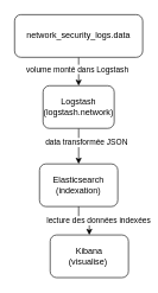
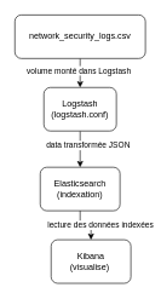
  <mxCell id="0" />
  <mxCell id="1" parent="0" />
  <mxCell id="2" style="edgeStyle=orthogonalEdgeStyle;rounded=0;orthogonalLoop=1;jettySize=auto;html=1;entryX=0.5;entryY=0;entryDx=0;entryDy=0;" edge="1" parent="1" source="4" target="7"><mxGeometry relative="1" as="geometry" /></mxCell>
  <mxCell id="3" value="volume monté dans Logstash" style="edgeLabel;html=1;align=center;verticalAlign=middle;resizable=0;points=[];" vertex="1" connectable="0" parent="2"><mxGeometry x="-0.18" y="-3" relative="1" as="geometry"><mxPoint as="offset" /></mxGeometry></mxCell>
- <mxCell id="4" value="network_security_logs.data" style="rounded=1;whiteSpace=wrap;html=1;" vertex="1" parent="1"><mxGeometry x="20" y="20" width="180" height="60" as="geometry" /></mxCell>
+ <mxCell id="4" value="network_security_logs.csv" style="rounded=1;whiteSpace=wrap;html=1;" vertex="1" parent="1"><mxGeometry x="20" y="20" width="180" height="60" as="geometry" /></mxCell>
  <mxCell id="5" value="" style="edgeStyle=orthogonalEdgeStyle;rounded=0;orthogonalLoop=1;jettySize=auto;html=1;" edge="1" parent="1" source="7" target="10"><mxGeometry relative="1" as="geometry" /></mxCell>
  <mxCell id="6" value="data transformée JSON" style="edgeLabel;html=1;align=center;verticalAlign=middle;resizable=0;points=[];" vertex="1" connectable="0" parent="5"><mxGeometry x="-0.224" y="-4" relative="1" as="geometry"><mxPoint x="14" as="offset" /></mxGeometry></mxCell>
- <mxCell id="7" value="&lt;div&gt;Logstash&lt;/div&gt;&lt;div&gt;&lt;span style=&quot;background-color: transparent; color: light-dark(rgb(0, 0, 0), rgb(255, 255, 255));&quot;&gt;(logstash.network)&lt;/span&gt;&lt;/div&gt;" style="rounded=1;whiteSpace=wrap;html=1;" vertex="1" parent="1"><mxGeometry x="60" y="120" width="100" height="60" as="geometry" /></mxCell>
+ <mxCell id="7" value="&lt;div&gt;Logstash&lt;/div&gt;&lt;div&gt;&lt;span style=&quot;background-color: transparent; color: light-dark(rgb(0, 0, 0), rgb(255, 255, 255));&quot;&gt;(logstash.conf)&lt;/span&gt;&lt;/div&gt;" style="rounded=1;whiteSpace=wrap;html=1;" vertex="1" parent="1"><mxGeometry x="60" y="120" width="100" height="60" as="geometry" /></mxCell>
  <mxCell id="8" value="" style="edgeStyle=orthogonalEdgeStyle;rounded=0;orthogonalLoop=1;jettySize=auto;html=1;" edge="1" parent="1" source="10" target="11"><mxGeometry relative="1" as="geometry" /></mxCell>
  <mxCell id="9" value="lecture des données indexées" style="edgeLabel;html=1;align=center;verticalAlign=middle;resizable=0;points=[];" vertex="1" connectable="0" parent="8"><mxGeometry x="0.22" y="-3" relative="1" as="geometry"><mxPoint x="13" y="-4" as="offset" /></mxGeometry></mxCell>
  <mxCell id="10" value="&lt;div&gt;Elasticsearch&lt;/div&gt;&lt;div&gt;&lt;span style=&quot;background-color: transparent; color: light-dark(rgb(0, 0, 0), rgb(255, 255, 255));&quot;&gt;(indexation)&lt;/span&gt;&lt;/div&gt;" style="rounded=1;whiteSpace=wrap;html=1;" vertex="1" parent="1"><mxGeometry x="55" y="230" width="110" height="60" as="geometry" /></mxCell>
  <mxCell id="11" value="&lt;div&gt;Kibana&lt;/div&gt;&lt;div&gt;&lt;span style=&quot;background-color: transparent; color: light-dark(rgb(0, 0, 0), rgb(255, 255, 255));&quot;&gt;(visualise)&amp;nbsp;&lt;/span&gt;&lt;/div&gt;" style="rounded=1;whiteSpace=wrap;html=1;" vertex="1" parent="1"><mxGeometry x="70" y="330" width="110" height="60" as="geometry" /></mxCell>
